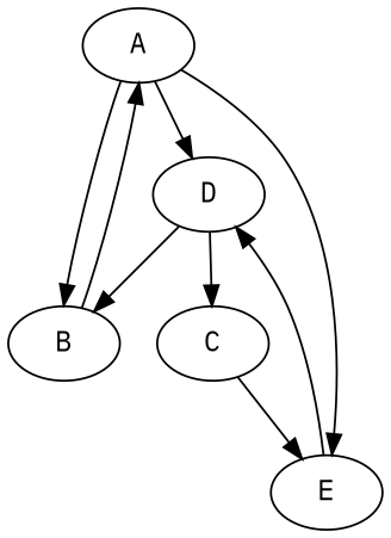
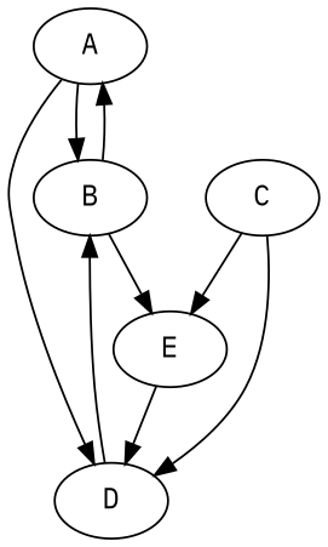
  digraph {
    fontname="IBM Plex Mono"
    node [fontname="IBM Plex Mono"]
    edge [fontname="IBM Plex Mono"]
    A
    B
    D
    E
    C
    A -> B
    A -> D
    B -> A
-   A -> E
+   B -> E
    D -> B
-   D -> C
+   C -> D
    E -> D
    C -> E
  }
